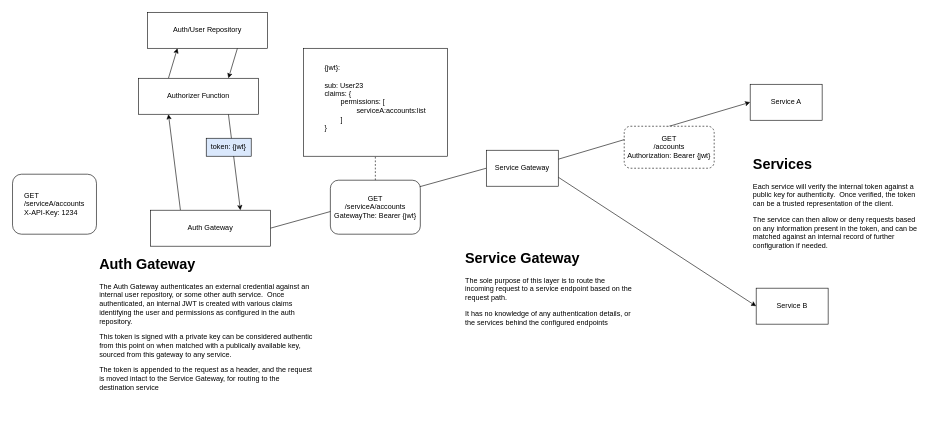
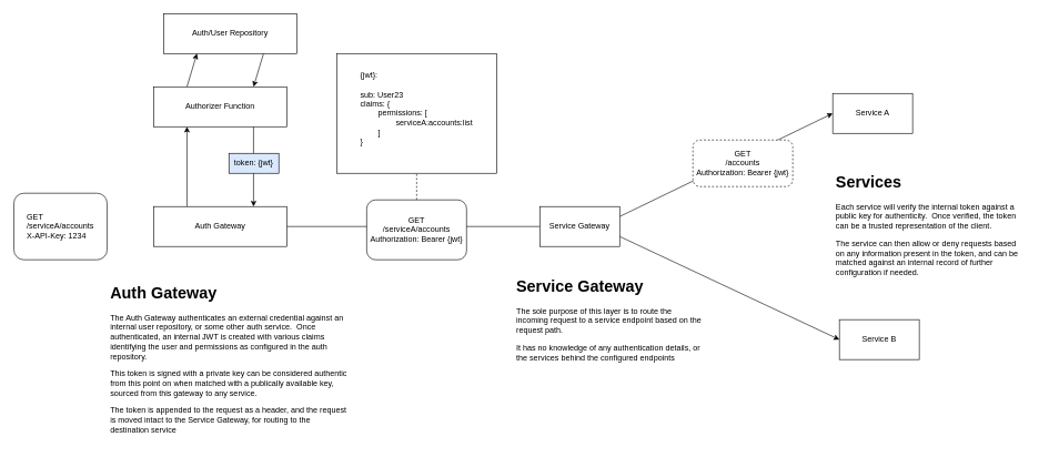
  <mxCell id="0" />
  <mxCell id="1" parent="0" />
  <mxCell id="2" style="edgeStyle=none;html=1;exitX=0.25;exitY=0;exitDx=0;exitDy=0;entryX=0.25;entryY=1;entryDx=0;entryDy=0;" parent="1" source="4" target="7" edge="1"><mxGeometry relative="1" as="geometry" /></mxCell>
  <mxCell id="3" style="edgeStyle=none;html=1;exitX=1;exitY=0.5;exitDx=0;exitDy=0;entryX=0;entryY=0.5;entryDx=0;entryDy=0;endArrow=none;endFill=1;" parent="1" source="4" target="13" edge="1"><mxGeometry relative="1" as="geometry" /></mxCell>
- <mxCell id="4" value="Auth Gateway" style="rounded=0;whiteSpace=wrap;html=1;" parent="1" vertex="1"><mxGeometry x="250" y="350" width="200" height="60" as="geometry" /></mxCell>
+ <mxCell id="4" value="Auth Gateway" style="rounded=0;whiteSpace=wrap;html=1;" parent="1" vertex="1"><mxGeometry x="230" y="310" width="200" height="60" as="geometry" /></mxCell>
  <mxCell id="5" style="edgeStyle=none;html=1;exitX=0.75;exitY=1;exitDx=0;exitDy=0;entryX=0.75;entryY=0;entryDx=0;entryDy=0;" parent="1" source="7" target="4" edge="1"><mxGeometry relative="1" as="geometry" /></mxCell>
  <mxCell id="6" style="edgeStyle=none;html=1;exitX=0.25;exitY=0;exitDx=0;exitDy=0;entryX=0.25;entryY=1;entryDx=0;entryDy=0;" parent="1" source="7" target="17" edge="1"><mxGeometry relative="1" as="geometry" /></mxCell>
  <mxCell id="7" value="Authorizer Function" style="rounded=0;whiteSpace=wrap;html=1;" parent="1" vertex="1"><mxGeometry x="230" y="130" width="200" height="60" as="geometry" /></mxCell>
  <mxCell id="8" value="&lt;div style=&quot;text-align: justify&quot;&gt;&lt;span&gt;GET&lt;/span&gt;&lt;/div&gt;&lt;div style=&quot;text-align: justify&quot;&gt;&lt;span&gt;/serviceA/accounts&lt;/span&gt;&lt;/div&gt;&lt;div style=&quot;text-align: justify&quot;&gt;&lt;span&gt;X-API-Key: 1234&lt;/span&gt;&lt;/div&gt;" style="rounded=1;whiteSpace=wrap;html=1;" parent="1" vertex="1"><mxGeometry x="20" y="290" width="140" height="100" as="geometry" /></mxCell>
  <mxCell id="9" style="edgeStyle=none;html=1;exitX=0.5;exitY=0;exitDx=0;exitDy=0;entryX=0.5;entryY=1;entryDx=0;entryDy=0;dashed=1;endArrow=none;endFill=0;" parent="1" source="10" target="19" edge="1"><mxGeometry relative="1" as="geometry" /></mxCell>
- <mxCell id="10" value="&lt;div&gt;&lt;span&gt;GET&lt;/span&gt;&lt;/div&gt;&lt;div&gt;&lt;span&gt;/serviceA/accounts&lt;/span&gt;&lt;/div&gt;&lt;div&gt;&lt;span&gt;GatewayThe: Bearer {jwt}&lt;/span&gt;&lt;br&gt;&lt;/div&gt;" style="rounded=1;whiteSpace=wrap;html=1;" parent="1" vertex="1"><mxGeometry x="550" y="300" width="150" height="90" as="geometry" /></mxCell>
+ <mxCell id="10" value="&lt;div&gt;&lt;span&gt;GET&lt;/span&gt;&lt;/div&gt;&lt;div&gt;&lt;span&gt;/serviceA/accounts&lt;/span&gt;&lt;/div&gt;&lt;div&gt;&lt;span&gt;Authorization: Bearer {jwt}&lt;/span&gt;&lt;br&gt;&lt;/div&gt;" style="rounded=1;whiteSpace=wrap;html=1;" parent="1" vertex="1"><mxGeometry x="550" y="300" width="150" height="90" as="geometry" /></mxCell>
  <mxCell id="11" style="edgeStyle=none;html=1;exitX=1;exitY=0.25;exitDx=0;exitDy=0;entryX=0;entryY=0.5;entryDx=0;entryDy=0;" parent="1" source="13" target="14" edge="1"><mxGeometry relative="1" as="geometry" /></mxCell>
  <mxCell id="12" style="edgeStyle=none;html=1;exitX=1;exitY=0.75;exitDx=0;exitDy=0;entryX=0;entryY=0.5;entryDx=0;entryDy=0;" parent="1" source="13" target="15" edge="1"><mxGeometry relative="1" as="geometry" /></mxCell>
- <mxCell id="13" value="Service Gateway" style="rounded=0;whiteSpace=wrap;html=1;" parent="1" vertex="1"><mxGeometry x="810" y="250" width="120" height="60" as="geometry" /></mxCell>
+ <mxCell id="13" value="Service Gateway" style="rounded=0;whiteSpace=wrap;html=1;" parent="1" vertex="1"><mxGeometry x="810" y="310" width="120" height="60" as="geometry" /></mxCell>
  <mxCell id="14" value="Service A" style="rounded=0;whiteSpace=wrap;html=1;" parent="1" vertex="1"><mxGeometry x="1250" y="140" width="120" height="60" as="geometry" /></mxCell>
  <mxCell id="15" value="Service B" style="rounded=0;whiteSpace=wrap;html=1;" parent="1" vertex="1"><mxGeometry x="1260" y="480" width="120" height="60" as="geometry" /></mxCell>
  <mxCell id="16" style="edgeStyle=none;html=1;exitX=0.75;exitY=1;exitDx=0;exitDy=0;entryX=0.75;entryY=0;entryDx=0;entryDy=0;" parent="1" source="17" target="7" edge="1"><mxGeometry relative="1" as="geometry" /></mxCell>
  <mxCell id="17" value="Auth/User Repository" style="rounded=0;whiteSpace=wrap;html=1;" parent="1" vertex="1"><mxGeometry x="245" y="20" width="200" height="60" as="geometry" /></mxCell>
  <mxCell id="18" value="GET&lt;br&gt;/accounts&lt;br&gt;Authorization: Bearer {jwt}" style="rounded=1;whiteSpace=wrap;html=1;dashed=1;" parent="1" vertex="1"><mxGeometry x="1040" y="210" width="150" height="70" as="geometry" /></mxCell>
  <mxCell id="19" value="&lt;div style=&quot;text-align: justify&quot;&gt;{jwt}:&lt;/div&gt;&lt;div style=&quot;text-align: justify&quot;&gt;&lt;span&gt;&lt;br&gt;&lt;/span&gt;&lt;/div&gt;&lt;div style=&quot;text-align: justify&quot;&gt;&lt;span&gt;sub: User23&lt;/span&gt;&lt;/div&gt;&lt;div style=&quot;text-align: justify&quot;&gt;&lt;span&gt;claims: {&lt;/span&gt;&lt;/div&gt;&lt;div style=&quot;text-align: justify&quot;&gt;&lt;span&gt;&lt;span style=&quot;white-space: pre&quot;&gt;&#09;&lt;/span&gt;permissions:&amp;nbsp;&lt;/span&gt;&lt;span&gt;[&lt;/span&gt;&lt;/div&gt;&lt;div style=&quot;text-align: justify&quot;&gt;&lt;span&gt;&lt;span style=&quot;white-space: pre&quot;&gt;&#09;&lt;/span&gt;&lt;span style=&quot;white-space: pre&quot;&gt;&#09;&lt;/span&gt;serviceA:accounts:list&lt;br&gt;&lt;/span&gt;&lt;/div&gt;&lt;div style=&quot;text-align: justify&quot;&gt;&lt;span&gt;&lt;span style=&quot;white-space: pre&quot;&gt;&#09;&lt;/span&gt;]&lt;br&gt;&lt;/span&gt;&lt;/div&gt;&lt;div style=&quot;text-align: justify&quot;&gt;&lt;span&gt;}&lt;/span&gt;&lt;/div&gt;&lt;div style=&quot;text-align: justify&quot;&gt;&lt;br&gt;&lt;/div&gt;" style="rounded=0;whiteSpace=wrap;html=1;align=center;" parent="1" vertex="1"><mxGeometry x="505" y="80" width="240" height="180" as="geometry" /></mxCell>
  <mxCell id="20" value="&lt;div style=&quot;text-align: justify&quot;&gt;&lt;span&gt;token: {jwt}&lt;/span&gt;&lt;br&gt;&lt;/div&gt;" style="rounded=0;whiteSpace=wrap;html=1;fillColor=#dae8fc;" parent="1" vertex="1"><mxGeometry x="343" y="230" width="75" height="30" as="geometry" /></mxCell>
  <mxCell id="21" value="&lt;h1&gt;Auth Gateway&lt;/h1&gt;&lt;p&gt;The Auth Gateway authenticates an external credential against an internal user repository, or some other auth service.&amp;nbsp; Once authenticated, an internal JWT is created with various claims identifying the user and permissions as configured in the auth repository.&lt;/p&gt;&lt;p&gt;This token is signed with a private key can be considered authentic from this point on when matched with a publically available key, sourced from this gateway to any service.&lt;/p&gt;&lt;p&gt;The token is appended to the request as a header, and the request is moved intact to the Service Gateway, for routing to the destination service&lt;/p&gt;" style="text;html=1;strokeColor=none;fillColor=none;spacing=5;spacingTop=-20;whiteSpace=wrap;overflow=hidden;rounded=0;" parent="1" vertex="1"><mxGeometry x="160" y="420" width="367.5" height="260" as="geometry" /></mxCell>
  <mxCell id="22" value="&lt;h1&gt;Service Gateway&lt;/h1&gt;&lt;p&gt;The sole purpose of this layer is to route the incoming request to a service endpoint based on the request path.&lt;/p&gt;&lt;p&gt;It has no knowledge of any authentication details, or the services behind the configured endpoints&lt;/p&gt;" style="text;html=1;strokeColor=none;fillColor=none;spacing=5;spacingTop=-20;whiteSpace=wrap;overflow=hidden;rounded=0;" parent="1" vertex="1"><mxGeometry x="770" y="410" width="287.5" height="160" as="geometry" /></mxCell>
  <mxCell id="23" value="&lt;h1&gt;Services&lt;/h1&gt;&lt;p&gt;Each service will verify the internal token against a public key for authenticity.&amp;nbsp; Once verified, the token can be a trusted representation of the client.&lt;/p&gt;&lt;p&gt;The service can then allow or deny requests based on any information present in the token, and can be matched against an internal record of further configuration if needed.&lt;/p&gt;" style="text;html=1;strokeColor=none;fillColor=none;spacing=5;spacingTop=-20;whiteSpace=wrap;overflow=hidden;rounded=0;" parent="1" vertex="1"><mxGeometry x="1250" y="252.5" width="287.5" height="175" as="geometry" /></mxCell>
